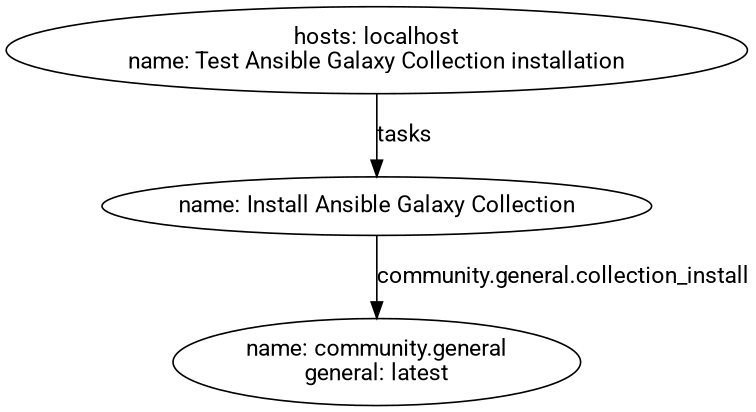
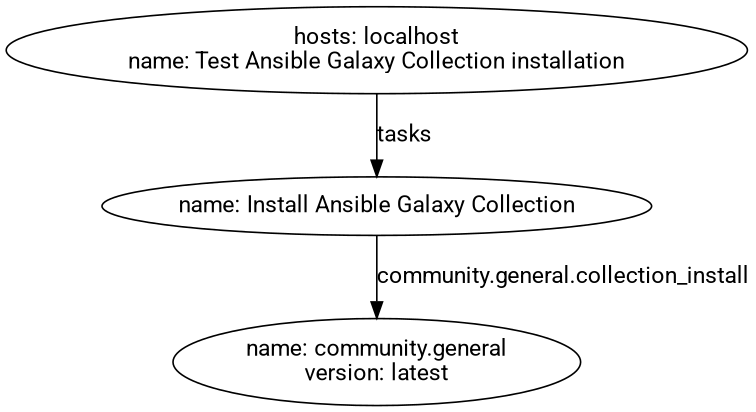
  digraph {
    fontname=Roboto
    node [fontname=Roboto]
    edge [fontname=Roboto]
-   n1 [label="name: community.general\ngeneral: latest\n"]
+   n1 [label="name: community.general\nversion: latest\n"]
    n2 [label="name: Install Ansible Galaxy Collection\n"]
    n3 [label="hosts: localhost\nname: Test Ansible Galaxy Collection installation\n"]
    n2 -> n1 [label="community.general.collection_install"]
    n3 -> n2 [label=tasks]
  }
